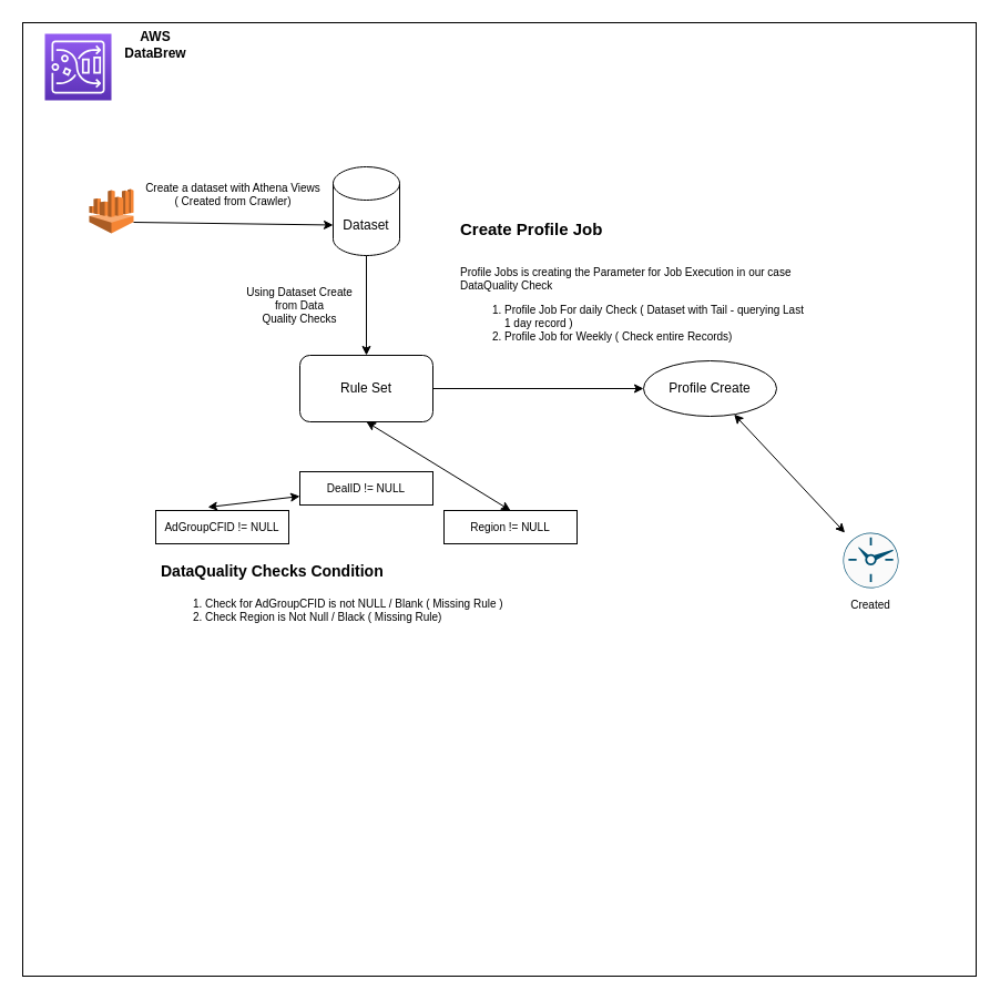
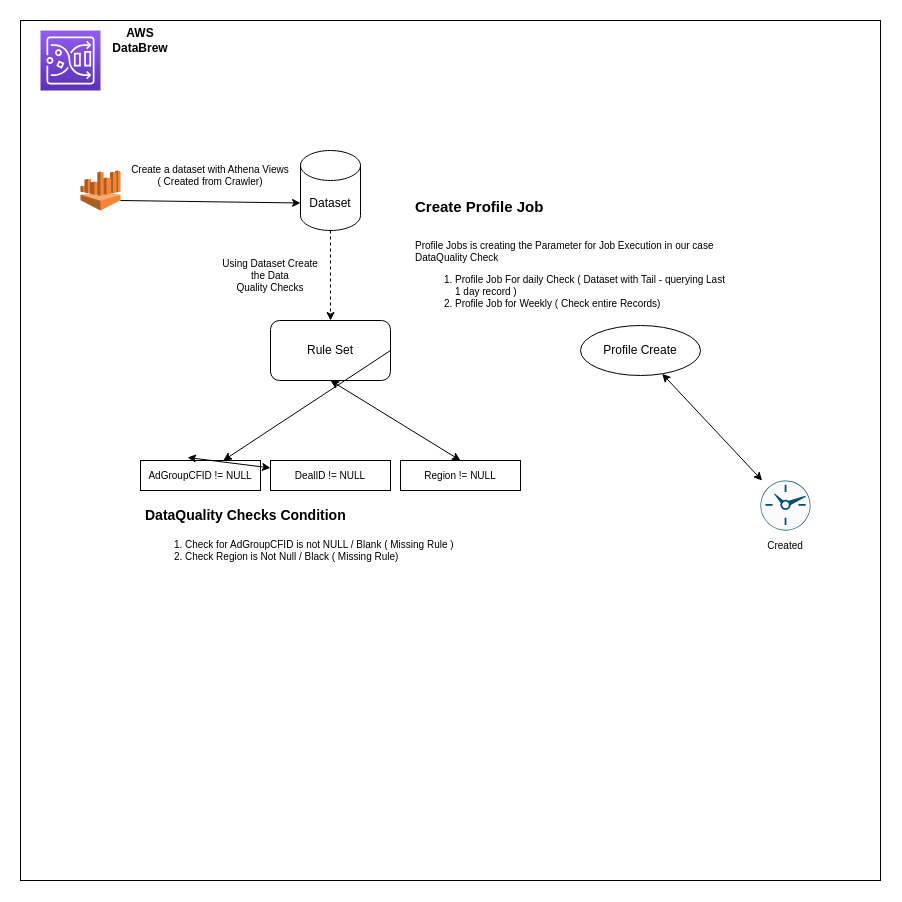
  <mxCell id="0" />
  <mxCell id="1" parent="0" />
  <mxCell id="2" value="" style="whiteSpace=wrap;html=1;aspect=fixed;" vertex="1" parent="1"><mxGeometry x="20" y="20" width="860" height="860" as="geometry" /></mxCell>
  <mxCell id="3" value="" style="sketch=0;points=[[0,0,0],[0.25,0,0],[0.5,0,0],[0.75,0,0],[1,0,0],[0,1,0],[0.25,1,0],[0.5,1,0],[0.75,1,0],[1,1,0],[0,0.25,0],[0,0.5,0],[0,0.75,0],[1,0.25,0],[1,0.5,0],[1,0.75,0]];outlineConnect=0;fontColor=#232F3E;gradientColor=#945DF2;gradientDirection=north;fillColor=#5A30B5;strokeColor=#ffffff;dashed=0;verticalLabelPosition=bottom;verticalAlign=top;align=center;html=1;fontSize=12;fontStyle=0;aspect=fixed;shape=mxgraph.aws4.resourceIcon;resIcon=mxgraph.aws4.glue_databrew;" vertex="1" parent="1"><mxGeometry x="40" y="30" width="60" height="60" as="geometry" /></mxCell>
  <mxCell id="4" value="AWS DataBrew" style="text;html=1;strokeColor=none;fillColor=none;align=center;verticalAlign=middle;whiteSpace=wrap;rounded=0;fontStyle=1" vertex="1" parent="1"><mxGeometry x="110" y="25" width="60" height="30" as="geometry" /></mxCell>
  <mxCell id="5" value="" style="outlineConnect=0;dashed=0;verticalLabelPosition=bottom;verticalAlign=top;align=center;html=1;shape=mxgraph.aws3.athena;fillColor=#F58534;gradientColor=none;" vertex="1" parent="1"><mxGeometry x="80" y="170" width="40" height="40" as="geometry" /></mxCell>
  <mxCell id="6" value="Dataset" style="shape=cylinder3;whiteSpace=wrap;html=1;boundedLbl=1;backgroundOutline=1;size=15;" vertex="1" parent="1"><mxGeometry x="300" y="150" width="60" height="80" as="geometry" /></mxCell>
  <mxCell id="7" value="" style="endArrow=classic;html=1;rounded=0;exitX=1;exitY=0.75;exitDx=0;exitDy=0;exitPerimeter=0;entryX=0;entryY=0;entryDx=0;entryDy=52.5;entryPerimeter=0;" edge="1" parent="1" source="5" target="6"><mxGeometry width="50" height="50" relative="1" as="geometry"><mxPoint x="280" y="220" as="sourcePoint" /><mxPoint x="330" y="170" as="targetPoint" /></mxGeometry></mxCell>
  <mxCell id="8" value="Rule Set" style="rounded=1;whiteSpace=wrap;html=1;" vertex="1" parent="1"><mxGeometry x="270" y="320" width="120" height="60" as="geometry" /></mxCell>
- <mxCell id="9" value="" style="endArrow=classic;html=1;rounded=0;exitX=0.5;exitY=1;exitDx=0;exitDy=0;exitPerimeter=0;entryX=0.5;entryY=0;entryDx=0;entryDy=0;" edge="1" parent="1" source="6" target="8"><mxGeometry width="50" height="50" relative="1" as="geometry"><mxPoint x="170" y="260" as="sourcePoint" /><mxPoint x="220" y="210" as="targetPoint" /></mxGeometry></mxCell>
+ <mxCell id="9" value="" style="endArrow=classic;html=1;rounded=0;exitX=0.5;exitY=1;exitDx=0;exitDy=0;exitPerimeter=0;entryX=0.5;entryY=0;entryDx=0;entryDy=0;dashed=1;" edge="1" parent="1" source="6" target="8"><mxGeometry width="50" height="50" relative="1" as="geometry"><mxPoint x="170" y="260" as="sourcePoint" /><mxPoint x="220" y="210" as="targetPoint" /></mxGeometry></mxCell>
  <mxCell id="10" value="AdGroupCFID != NULL" style="rounded=0;whiteSpace=wrap;html=1;fontSize=10;" vertex="1" parent="1"><mxGeometry x="140" y="460" width="120" height="30" as="geometry" /></mxCell>
- <mxCell id="11" value="DealID != NULL" style="rounded=0;whiteSpace=wrap;html=1;fontSize=10;" vertex="1" parent="1"><mxGeometry x="270" y="425" width="120" height="30" as="geometry" /></mxCell>
+ <mxCell id="11" value="DealID != NULL" style="rounded=0;whiteSpace=wrap;html=1;fontSize=10;" vertex="1" parent="1"><mxGeometry x="270" y="460" width="120" height="30" as="geometry" /></mxCell>
  <mxCell id="12" value="Region != NULL" style="rounded=0;whiteSpace=wrap;html=1;fontSize=10;" vertex="1" parent="1"><mxGeometry x="400" y="460" width="120" height="30" as="geometry" /></mxCell>
  <mxCell id="13" value="" style="endArrow=classic;startArrow=classic;html=1;rounded=0;fontSize=10;exitX=0.392;exitY=-0.1;exitDx=0;exitDy=0;exitPerimeter=0;" edge="1" parent="1" source="10" target="11"><mxGeometry width="50" height="50" relative="1" as="geometry"><mxPoint x="190" y="330" as="sourcePoint" /><mxPoint x="240" y="280" as="targetPoint" /></mxGeometry></mxCell>
  <mxCell id="14" value="" style="endArrow=classic;startArrow=classic;html=1;rounded=0;fontSize=10;exitX=0.5;exitY=1;exitDx=0;exitDy=0;entryX=0.5;entryY=0;entryDx=0;entryDy=0;" edge="1" parent="1" source="8" target="12"><mxGeometry width="50" height="50" relative="1" as="geometry"><mxPoint x="490" y="310" as="sourcePoint" /><mxPoint x="540" y="260" as="targetPoint" /></mxGeometry></mxCell>
  <mxCell id="15" value="&lt;font style=&quot;font-size: 12px;&quot;&gt;Profile Create&lt;/font&gt;" style="ellipse;whiteSpace=wrap;html=1;fontSize=10;" vertex="1" parent="1"><mxGeometry x="580" y="325" width="120" height="50" as="geometry" /></mxCell>
- <mxCell id="16" value="" style="endArrow=classic;html=1;rounded=0;fontSize=12;exitX=1;exitY=0.5;exitDx=0;exitDy=0;" edge="1" parent="1" source="8" target="15"><mxGeometry width="50" height="50" relative="1" as="geometry"><mxPoint x="450" y="300" as="sourcePoint" /><mxPoint x="500" y="250" as="targetPoint" /></mxGeometry></mxCell>
+ <mxCell id="16" value="" style="endArrow=classic;html=1;rounded=0;fontSize=12;exitX=1;exitY=0.5;exitDx=0;exitDy=0;" edge="1" parent="1" source="8" target="10"><mxGeometry width="50" height="50" relative="1" as="geometry"><mxPoint x="450" y="300" as="sourcePoint" /><mxPoint x="500" y="250" as="targetPoint" /></mxGeometry></mxCell>
  <mxCell id="17" value="" style="sketch=0;points=[[0.5,0,0],[1,0.5,0],[0.5,1,0],[0,0.5,0],[0.145,0.145,0],[0.856,0.145,0],[0.855,0.856,0],[0.145,0.855,0]];verticalLabelPosition=bottom;html=1;verticalAlign=top;aspect=fixed;align=center;pointerEvents=1;shape=mxgraph.cisco19.rect;prIcon=clock;fillColor=#FAFAFA;strokeColor=#005073;fontSize=12;" vertex="1" parent="1"><mxGeometry x="760" y="480" width="50" height="50" as="geometry" /></mxCell>
  <mxCell id="18" value="" style="endArrow=classic;startArrow=classic;html=1;rounded=0;fontSize=12;" edge="1" parent="1" source="15" target="17"><mxGeometry width="50" height="50" relative="1" as="geometry"><mxPoint x="740" y="210" as="sourcePoint" /><mxPoint x="790" y="160" as="targetPoint" /></mxGeometry></mxCell>
  <mxCell id="19" value="Create a dataset with Athena Views ( Created from Crawler)" style="text;html=1;strokeColor=none;fillColor=none;align=center;verticalAlign=middle;whiteSpace=wrap;rounded=0;fontSize=10;" vertex="1" parent="1"><mxGeometry x="130" y="160" width="160" height="30" as="geometry" /></mxCell>
- <mxCell id="20" value="Using Dataset Create from Data &lt;br&gt;Quality Checks" style="text;html=1;strokeColor=none;fillColor=none;align=center;verticalAlign=middle;whiteSpace=wrap;rounded=0;fontSize=10;" vertex="1" parent="1"><mxGeometry x="220" y="260" width="100" height="30" as="geometry" /></mxCell>
+ <mxCell id="20" value="Using Dataset Create the Data &lt;br&gt;Quality Checks" style="text;html=1;strokeColor=none;fillColor=none;align=center;verticalAlign=middle;whiteSpace=wrap;rounded=0;fontSize=10;" vertex="1" parent="1"><mxGeometry x="220" y="260" width="100" height="30" as="geometry" /></mxCell>
  <mxCell id="21" value="&lt;h1 style=&quot;line-height: 100%;&quot;&gt;&lt;font style=&quot;font-size: 14px;&quot;&gt;DataQuality Checks Condition&lt;/font&gt;&lt;/h1&gt;&lt;p&gt;&lt;/p&gt;&lt;ol&gt;&lt;li&gt;Check for AdGroupCFID is not NULL / Blank ( Missing Rule )&lt;/li&gt;&lt;li&gt;Check Region is Not Null / Black ( Missing Rule)&lt;/li&gt;&lt;/ol&gt;&lt;p&gt;&lt;/p&gt;" style="text;html=1;strokeColor=none;fillColor=none;spacing=5;spacingTop=-20;whiteSpace=wrap;overflow=hidden;rounded=0;fontSize=10;" vertex="1" parent="1"><mxGeometry x="140" y="500" width="420" height="90" as="geometry" /></mxCell>
  <mxCell id="22" value="&lt;p style=&quot;line-height: 60%;&quot;&gt;&lt;/p&gt;&lt;h1 style=&quot;line-height: 100%;&quot;&gt;&lt;font style=&quot;font-size: 15px;&quot;&gt;Create Profile Job&lt;/font&gt;&lt;/h1&gt;&lt;p style=&quot;font-size: 10px;&quot;&gt;&lt;font style=&quot;font-size: 10px;&quot;&gt;Profile Jobs is creating the Parameter for Job Execution in our case DataQuality Check&lt;/font&gt;&lt;/p&gt;&lt;p style=&quot;font-size: 10px;&quot;&gt;&lt;/p&gt;&lt;ol style=&quot;font-size: 10px;&quot;&gt;&lt;li style=&quot;&quot;&gt;&lt;font style=&quot;font-size: 10px;&quot;&gt;Profile Job For daily Check ( Dataset with Tail - querying Last 1 day record )&lt;/font&gt;&lt;/li&gt;&lt;li style=&quot;&quot;&gt;&lt;font style=&quot;font-size: 10px;&quot;&gt;Profile Job for Weekly ( Check entire Records)&amp;nbsp;&lt;/font&gt;&lt;/li&gt;&lt;/ol&gt;&lt;p&gt;&lt;/p&gt;&lt;p&gt;&lt;/p&gt;" style="text;html=1;strokeColor=none;fillColor=none;spacing=5;spacingTop=-30;whiteSpace=wrap;overflow=hidden;rounded=0;fontSize=14;" vertex="1" parent="1"><mxGeometry x="410" y="190" width="320" height="130" as="geometry" /></mxCell>
  <mxCell id="23" value="Created" style="text;html=1;strokeColor=none;fillColor=none;align=center;verticalAlign=middle;whiteSpace=wrap;rounded=0;fontSize=10;" vertex="1" parent="1"><mxGeometry x="755" y="530" width="60" height="30" as="geometry" /></mxCell>
